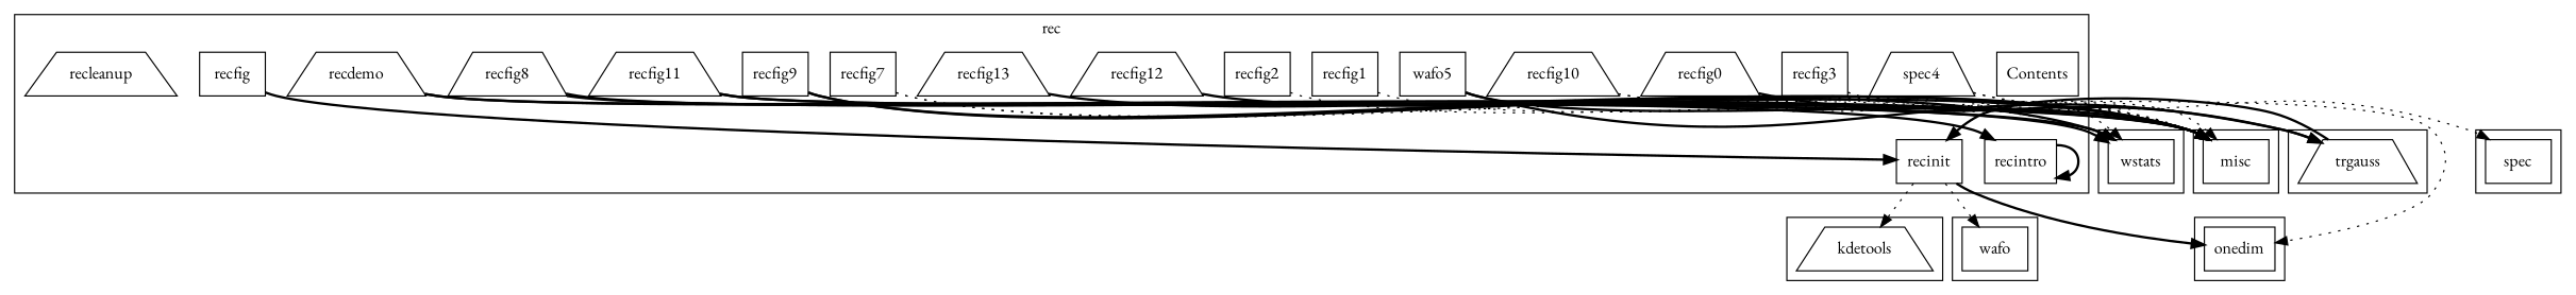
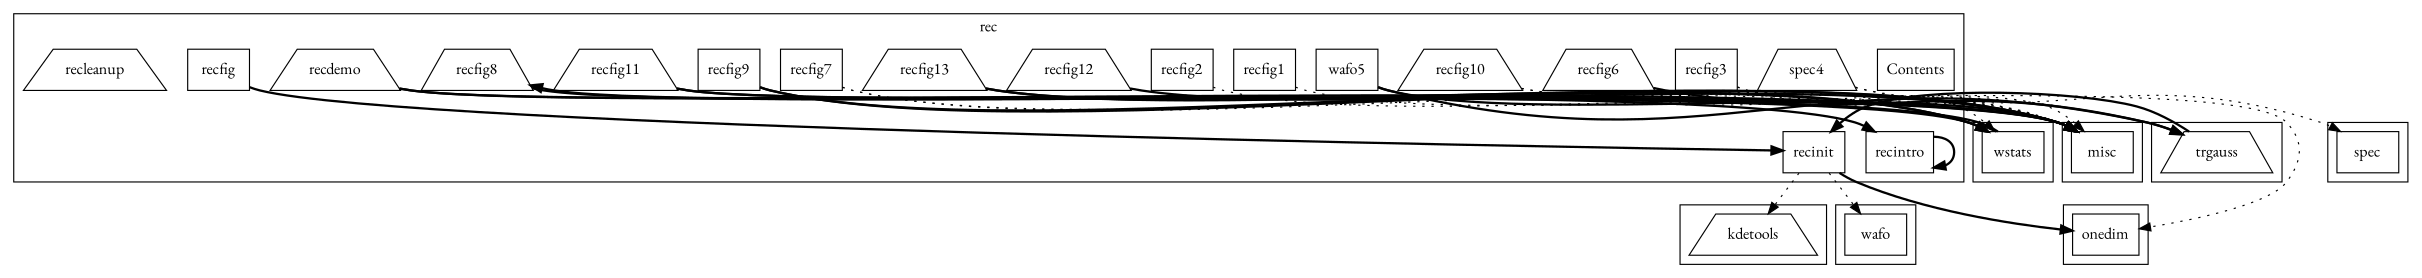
  digraph {
    concentrate=true
    fontname="EB Garamond"
    node [fontname="EB Garamond" shape=box]
    edge [constraint=true fontname="EB Garamond" style=bold]
    n1 [label=kdetools shape=trapezium]
    n2 [label=wafo]
    n3 [label=misc]
    n4 [label=onedim]
    n5 [label=spec]
    n6 [label=trgauss shape=trapezium]
    n7 [label=wstats]
    n8 [label=Contents]
    n9 [label=recdemo shape=trapezium]
    n10 [label=recfig]
    n11 [label=recfig1]
    n12 [label=recfig10 shape=trapezium]
    n13 [label=recfig11 shape=trapezium]
    n14 [label=recfig12 shape=trapezium]
    n15 [label=recfig13 shape=trapezium]
    n16 [label=recfig2]
    n17 [label=recfig3]
    n18 [label=spec4 shape=trapezium]
    n19 [label=wafo5]
-   n20 [label=recfig0 shape=trapezium]
+   n20 [label=recfig6 shape=trapezium]
    n21 [label=recfig7]
    n22 [label=recfig8 shape=trapezium]
    n23 [label=recfig9]
    n24 [label=recinit]
    n25 [label=recintro]
    n26 [label=recleanup shape=trapezium]
    subgraph cluster_1 {
      n1
    }
    subgraph cluster_2 {
      n2
    }
    subgraph cluster_3 {
      n3
    }
    subgraph cluster_4 {
      n4
    }
    subgraph cluster_5 {
      n5
    }
    subgraph cluster_6 {
      n6
    }
    subgraph cluster_7 {
      n7
    }
    subgraph cluster_8 {
      label=rec
      n8
      n9
      n10
      n11
      n12
      n13
      n14
      n15
      n16
      n17
      n18
      n19
      n20
      n21
      n22
      n23
      n24
      n25
      n26
    }
    n6 -> n24
    n9 -> n3
    n9 -> n25
    n10 -> n24
    n11 -> n3 [style=dotted]
    n12 -> n3 [style=dotted]
    n12 -> n6 [style=dotted]
    n13 -> n3
    n13 -> n7
    n14 -> n3
    n14 -> n7 [style=dotted]
    n15 -> n3
-   n15 -> n7 [style=dotted]
+   n15 -> n7
    n16 -> n3 [style=dotted]
    n17 -> n3 [style=dotted]
    n17 -> n4 [style=dotted]
    n18 -> n3 [style=dotted]
    n18 -> n5 [style=dotted]
    n19 -> n3
    n19 -> n6
    n20 -> n3 [style=dotted]
    n20 -> n6
    n21 -> n3 [style=dotted]
    n21 -> n7 [style=dotted]
    n22 -> n3
-   n22 -> n7
+   n7 -> n22
    n23 -> n3
    n23 -> n7
    n24 -> n1 [style=dotted]
    n24 -> n2 [style=dotted]
    n24 -> n3 [style=dotted]
    n24 -> n4
    n24 -> n7 [style=dotted]
    n25 -> n25
  }
